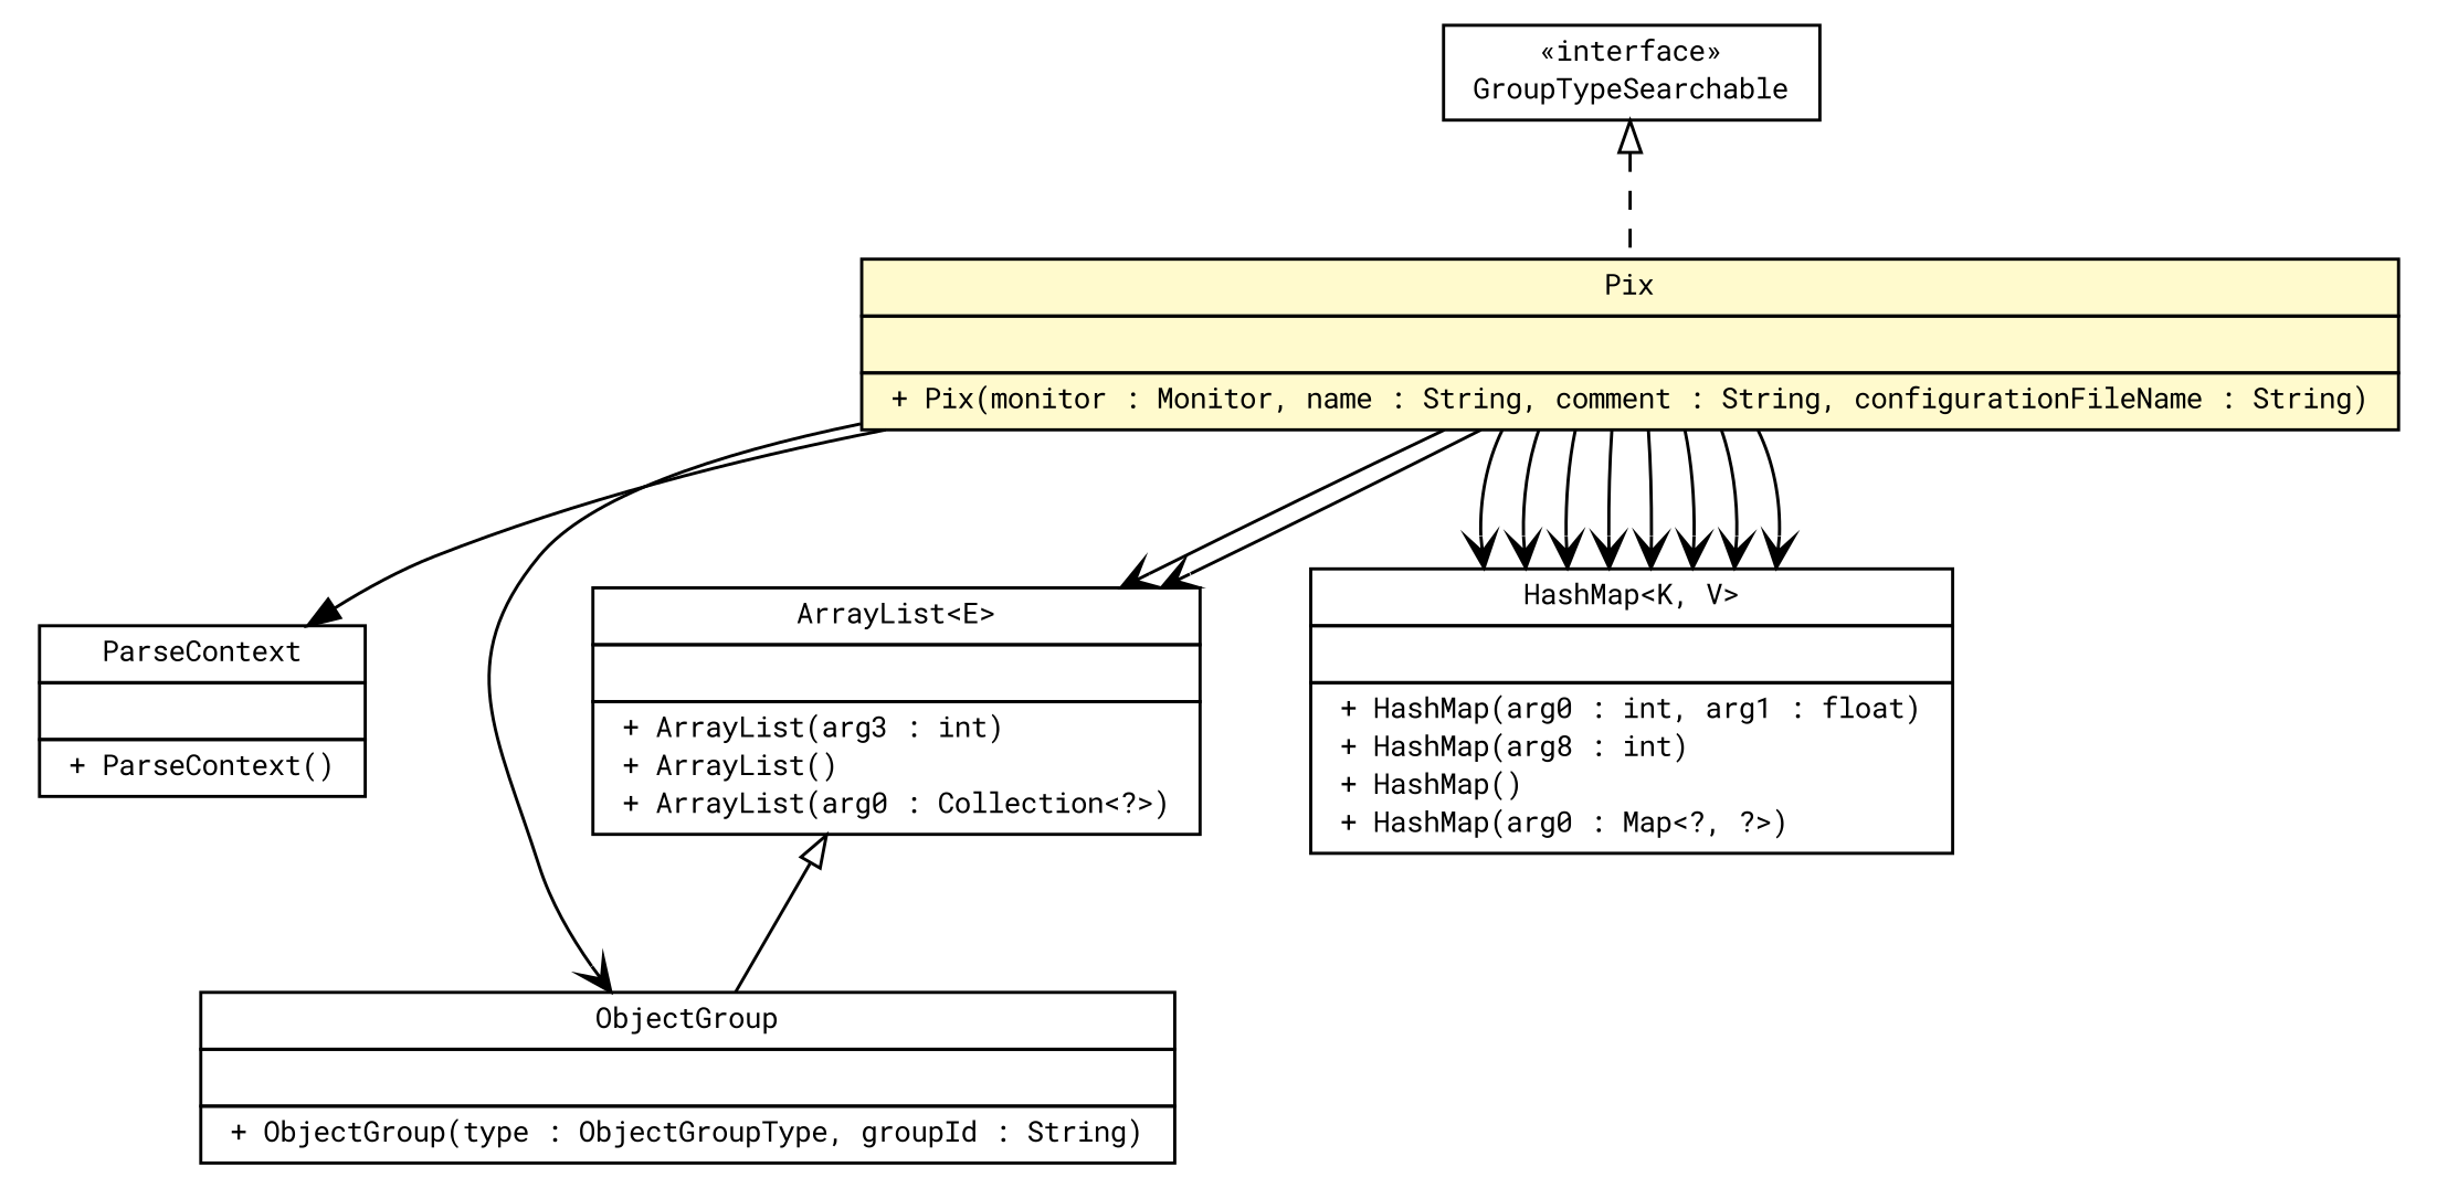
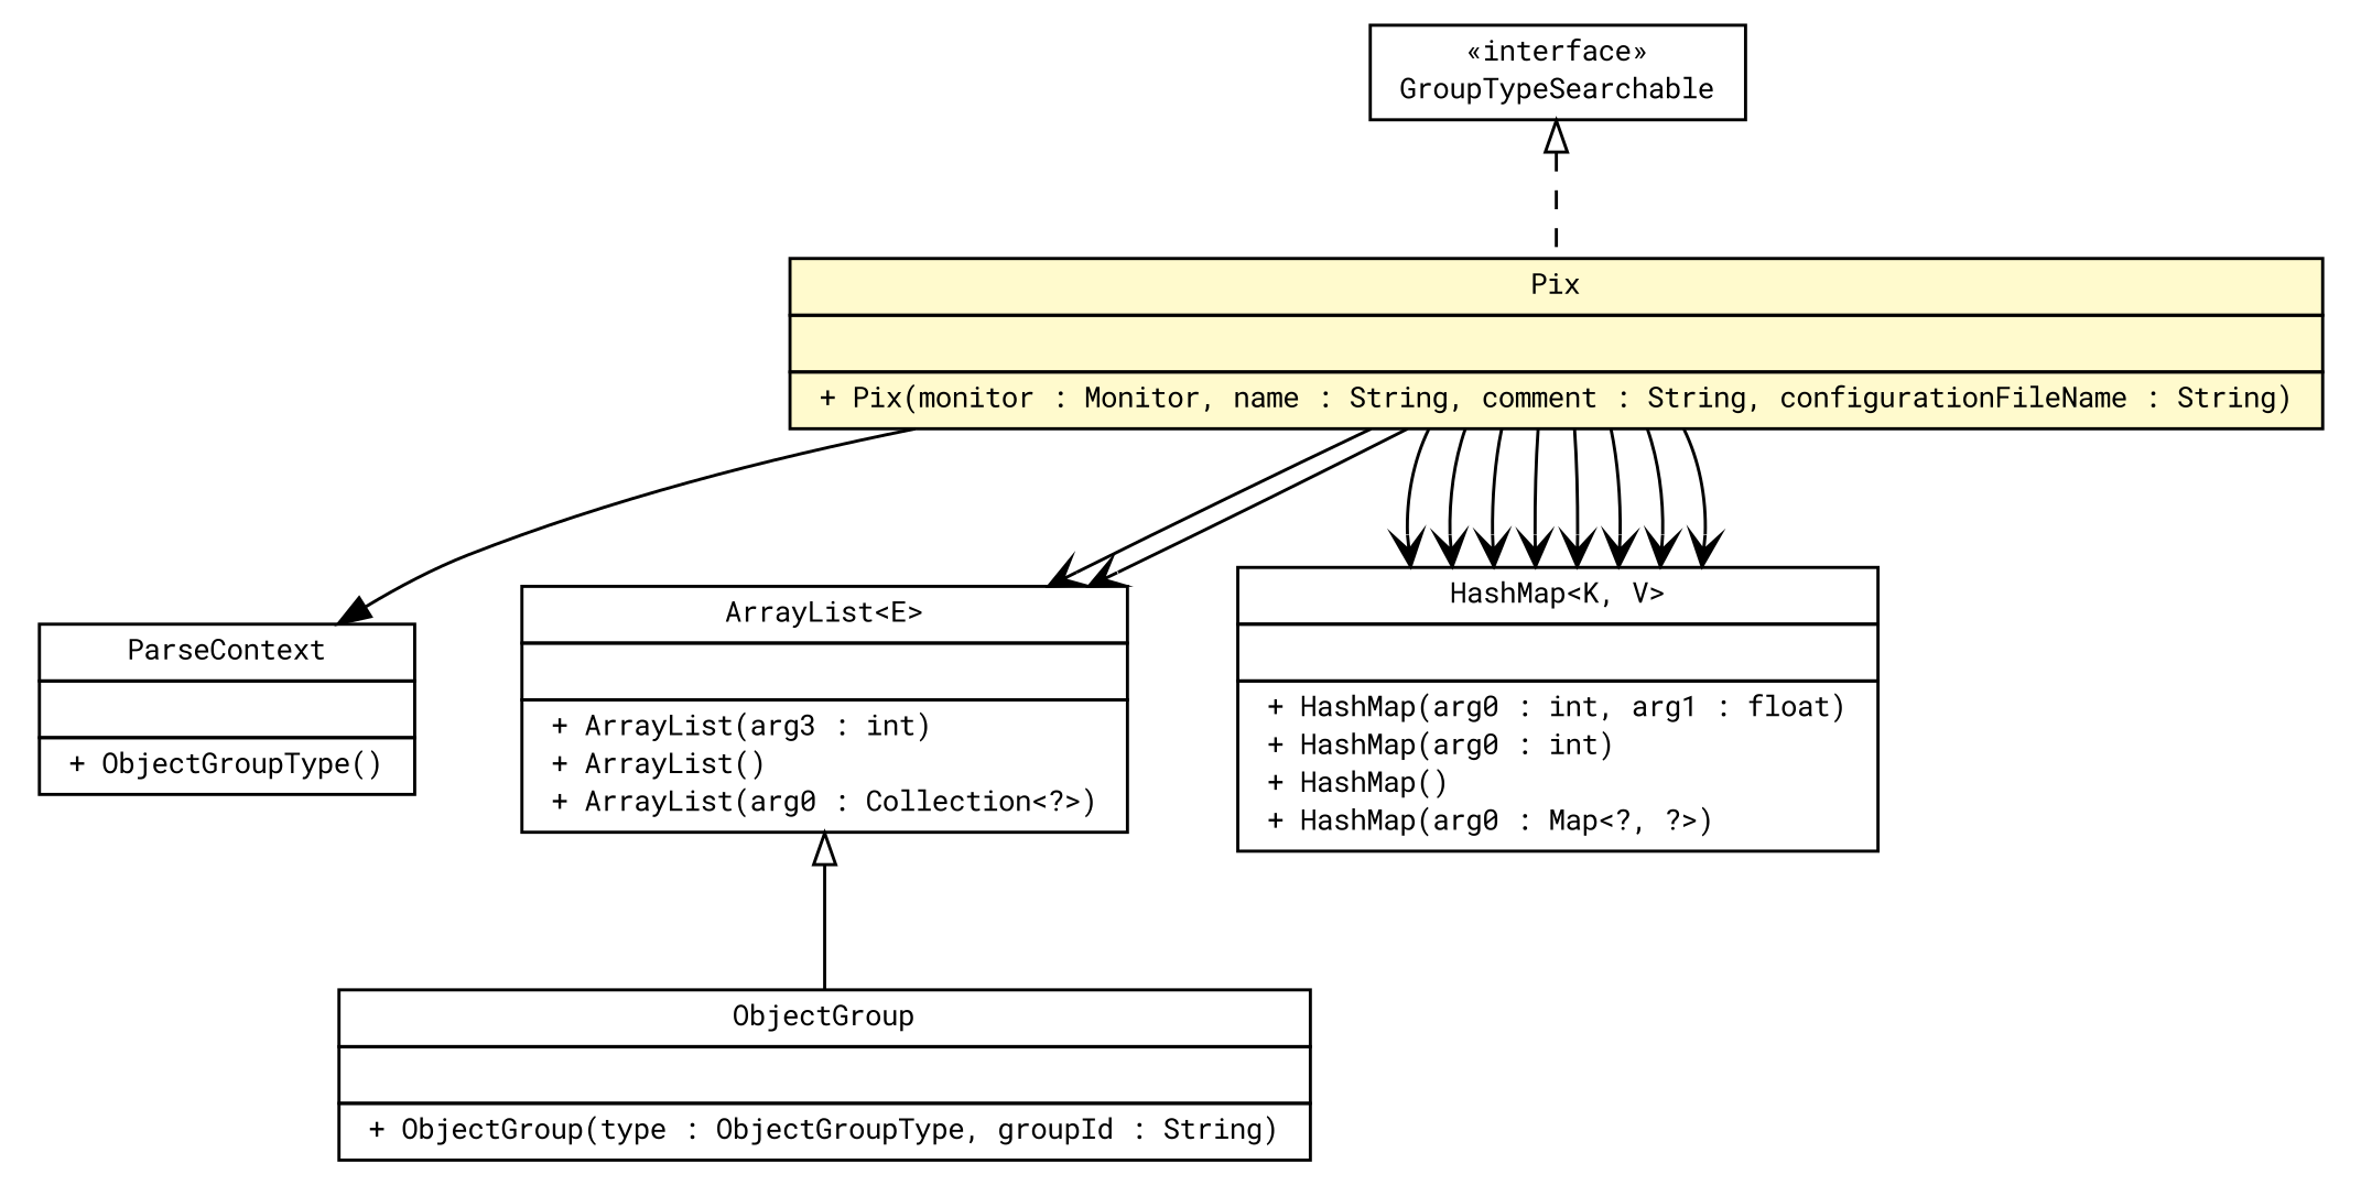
  digraph {
    fontname="Roboto Mono"
    node [fontcolor=black fontname="Roboto Mono" fontsize=9.0 shape=plaintext]
    edge [fontname="Roboto Mono" fontsize=10.0 headport=p labelfontname=Helvetica labelfontsize=10 tailport=p arrowhead=open color=black fontcolor=black]
-   n1 [label=<<table border="0" cellborder="1" cellspacing="0" cellpadding="2" port="p" href="../../../lib/misc/ParseContext.html"> 		<tr><td><table border="0" cellspacing="0" cellpadding="1"> 			<tr><td> ParseContext </td></tr> 		</table></td></tr> 		<tr><td><table border="0" cellspacing="0" cellpadding="1"> 			<tr><td align="left">  </td></tr> 		</table></td></tr> 		<tr><td><table border="0" cellspacing="0" cellpadding="1"> 			<tr><td align="left"> + ParseContext() </td></tr> 		</table></td></tr> 		</table>>]
+   n1 [label=<<table border="0" cellborder="1" cellspacing="0" cellpadding="2" port="p" href="../../../lib/misc/ParseContext.html"> 		<tr><td><table border="0" cellspacing="0" cellpadding="1"> 			<tr><td> ParseContext </td></tr> 		</table></td></tr> 		<tr><td><table border="0" cellspacing="0" cellpadding="1"> 			<tr><td align="left">  </td></tr> 		</table></td></tr> 		<tr><td><table border="0" cellspacing="0" cellpadding="1"> 			<tr><td align="left"> + ObjectGroupType() </td></tr> 		</table></td></tr> 		</table>>]
    n2 [label=<<table border="0" cellborder="1" cellspacing="0" cellpadding="2" port="p" href="./GroupTypeSearchable.html"> 		<tr><td><table border="0" cellspacing="0" cellpadding="1"> 			<tr><td> &laquo;interface&raquo; </td></tr> 			<tr><td> GroupTypeSearchable </td></tr> 		</table></td></tr> 		</table>>]
    n3 [label=<<table border="0" cellborder="1" cellspacing="0" cellpadding="2" port="p" bgcolor="lemonChiffon" href="./Pix.html"> 		<tr><td><table border="0" cellspacing="0" cellpadding="1"> 			<tr><td> Pix </td></tr> 		</table></td></tr> 		<tr><td><table border="0" cellspacing="0" cellpadding="1"> 			<tr><td align="left">  </td></tr> 		</table></td></tr> 		<tr><td><table border="0" cellspacing="0" cellpadding="1"> 			<tr><td align="left"> + Pix(monitor : Monitor, name : String, comment : String, configurationFileName : String) </td></tr> 		</table></td></tr> 		</table>>]
    n4 [label=<<table border="0" cellborder="1" cellspacing="0" cellpadding="2" port="p" href="./ObjectGroup.html"> 		<tr><td><table border="0" cellspacing="0" cellpadding="1"> 			<tr><td> ObjectGroup </td></tr> 		</table></td></tr> 		<tr><td><table border="0" cellspacing="0" cellpadding="1"> 			<tr><td align="left">  </td></tr> 		</table></td></tr> 		<tr><td><table border="0" cellspacing="0" cellpadding="1"> 			<tr><td align="left"> + ObjectGroup(type : ObjectGroupType, groupId : String) </td></tr> 		</table></td></tr> 		</table>>]
    n5 [label=<<table border="0" cellborder="1" cellspacing="0" cellpadding="2" port="p" href="http://java.sun.com/j2se/1.4.2/docs/api/java/util/ArrayList.html"> 		<tr><td><table border="0" cellspacing="0" cellpadding="1"> 			<tr><td> ArrayList&lt;E&gt; </td></tr> 		</table></td></tr> 		<tr><td><table border="0" cellspacing="0" cellpadding="1"> 			<tr><td align="left">  </td></tr> 		</table></td></tr> 		<tr><td><table border="0" cellspacing="0" cellpadding="1"> 			<tr><td align="left"> + ArrayList(arg3 : int) </td></tr> 			<tr><td align="left"> + ArrayList() </td></tr> 			<tr><td align="left"> + ArrayList(arg0 : Collection&lt;?&gt;) </td></tr> 		</table></td></tr> 		</table>>]
-   n6 [label=<<table border="0" cellborder="1" cellspacing="0" cellpadding="2" port="p" href="http://java.sun.com/j2se/1.4.2/docs/api/java/util/HashMap.html"> 		<tr><td><table border="0" cellspacing="0" cellpadding="1"> 			<tr><td> HashMap&lt;K, V&gt; </td></tr> 		</table></td></tr> 		<tr><td><table border="0" cellspacing="0" cellpadding="1"> 			<tr><td align="left">  </td></tr> 		</table></td></tr> 		<tr><td><table border="0" cellspacing="0" cellpadding="1"> 			<tr><td align="left"> + HashMap(arg0 : int, arg1 : float) </td></tr> 			<tr><td align="left"> + HashMap(arg8 : int) </td></tr> 			<tr><td align="left"> + HashMap() </td></tr> 			<tr><td align="left"> + HashMap(arg0 : Map&lt;?, ?&gt;) </td></tr> 		</table></td></tr> 		</table>>]
+   n6 [label=<<table border="0" cellborder="1" cellspacing="0" cellpadding="2" port="p" href="http://java.sun.com/j2se/1.4.2/docs/api/java/util/HashMap.html"> 		<tr><td><table border="0" cellspacing="0" cellpadding="1"> 			<tr><td> HashMap&lt;K, V&gt; </td></tr> 		</table></td></tr> 		<tr><td><table border="0" cellspacing="0" cellpadding="1"> 			<tr><td align="left">  </td></tr> 		</table></td></tr> 		<tr><td><table border="0" cellspacing="0" cellpadding="1"> 			<tr><td align="left"> + HashMap(arg0 : int, arg1 : float) </td></tr> 			<tr><td align="left"> + HashMap(arg0 : int) </td></tr> 			<tr><td align="left"> + HashMap() </td></tr> 			<tr><td align="left"> + HashMap(arg0 : Map&lt;?, ?&gt;) </td></tr> 		</table></td></tr> 		</table>>]
    n2 -> n3 [arrowtail=empty dir=back fontsize=10 style=dashed arrowhead="" color="" fontcolor=""]
    n3 -> n1 [arrowhead=normal]
-   n3 -> n4
    n3 -> n5
    n3 -> n5
    n3 -> n6
    n3 -> n6
    n3 -> n6
    n3 -> n6
    n3 -> n6
    n3 -> n6
    n3 -> n6
    n3 -> n6
    n5 -> n4 [arrowtail=empty dir=back fontsize=10 arrowhead="" color="" fontcolor=""]
  }
